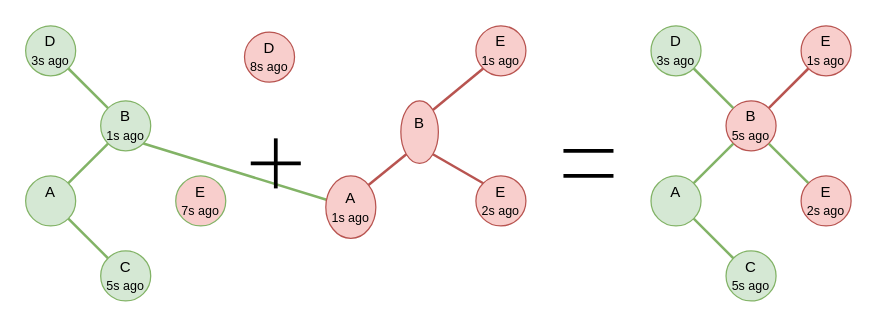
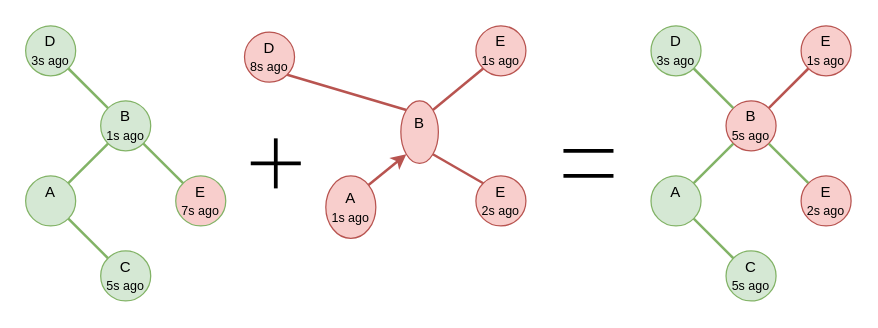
  <mxCell id="0" />
  <mxCell id="1" parent="0" />
  <mxCell id="2" value="&lt;div&gt;A&lt;/div&gt;&lt;font style=&quot;font-size: 10px&quot;&gt;&lt;br&gt;&lt;/font&gt;" style="ellipse;whiteSpace=wrap;html=1;aspect=fixed;fillColor=#d5e8d4;strokeColor=#82b366;" vertex="1" parent="1"><mxGeometry x="20" y="140" width="40" height="40" as="geometry" /></mxCell>
  <mxCell id="3" value="&lt;div&gt;C&lt;/div&gt;&lt;div&gt;&lt;font style=&quot;font-size: 10px&quot;&gt;5s ago&lt;/font&gt;&lt;/div&gt;" style="ellipse;whiteSpace=wrap;html=1;aspect=fixed;fillColor=#d5e8d4;strokeColor=#82b366;" vertex="1" parent="1"><mxGeometry x="80" y="200" width="40" height="40" as="geometry" /></mxCell>
  <mxCell id="4" value="B&lt;br&gt;&lt;div&gt;&lt;font style=&quot;font-size: 10px&quot;&gt;1s ago&lt;/font&gt;&lt;/div&gt;" style="ellipse;whiteSpace=wrap;html=1;aspect=fixed;fillColor=#d5e8d4;strokeColor=#82b366;" vertex="1" parent="1"><mxGeometry x="80" y="80" width="40" height="40" as="geometry" /></mxCell>
  <mxCell id="5" value="&lt;div&gt;D&lt;/div&gt;&lt;div&gt;&lt;font style=&quot;font-size: 10px&quot;&gt;3s ago&lt;/font&gt;&lt;/div&gt;" style="ellipse;whiteSpace=wrap;html=1;aspect=fixed;fillColor=#d5e8d4;strokeColor=#82b366;" vertex="1" parent="1"><mxGeometry x="20" y="20" width="40" height="40" as="geometry" /></mxCell>
  <mxCell id="6" value="&lt;div&gt;E&lt;/div&gt;&lt;div&gt;&lt;font style=&quot;font-size: 10px&quot;&gt;1s ago&lt;/font&gt;&lt;/div&gt;" style="ellipse;whiteSpace=wrap;html=1;aspect=fixed;fillColor=#f8cecc;strokeColor=#b85450;" vertex="1" parent="1"><mxGeometry x="380" y="20" width="40" height="40" as="geometry" /></mxCell>
  <mxCell id="7" value="&lt;div&gt;E&lt;/div&gt;&lt;div&gt;&lt;font style=&quot;font-size: 10px&quot;&gt;7s ago&lt;/font&gt;&lt;/div&gt;" style="ellipse;whiteSpace=wrap;html=1;aspect=fixed;fillColor=#f8cecc;strokeColor=#82b366;" vertex="1" parent="1"><mxGeometry x="140" y="140" width="40" height="40" as="geometry" /></mxCell>
  <mxCell id="8" value="" style="endArrow=none;html=1;rounded=0;exitX=1;exitY=0;exitDx=0;exitDy=0;entryX=0;entryY=1;entryDx=0;entryDy=0;strokeWidth=2;fillColor=#d5e8d4;strokeColor=#82b366;" edge="1" parent="1" source="2" target="4"><mxGeometry width="50" height="50" relative="1" as="geometry"><mxPoint x="180" y="270" as="sourcePoint" /><mxPoint x="230" y="220" as="targetPoint" /></mxGeometry></mxCell>
  <mxCell id="9" value="" style="endArrow=none;html=1;rounded=0;exitX=1;exitY=1;exitDx=0;exitDy=0;entryX=0;entryY=0;entryDx=0;entryDy=0;strokeWidth=2;fillColor=#d5e8d4;strokeColor=#82b366;" edge="1" parent="1" source="2" target="3"><mxGeometry width="50" height="50" relative="1" as="geometry"><mxPoint x="190" y="280" as="sourcePoint" /><mxPoint x="240" y="230" as="targetPoint" /></mxGeometry></mxCell>
- <mxCell id="10" value="" style="endArrow=none;html=1;rounded=0;exitX=1;exitY=1;exitDx=0;exitDy=0;strokeWidth=2;fillColor=#d5e8d4;strokeColor=#82b366;" edge="1" parent="1" source="4" target="13"><mxGeometry width="50" height="50" relative="1" as="geometry"><mxPoint x="200" y="290" as="sourcePoint" /><mxPoint x="250" y="240" as="targetPoint" /></mxGeometry></mxCell>
+ <mxCell id="10" value="" style="endArrow=none;html=1;rounded=0;exitX=1;exitY=1;exitDx=0;exitDy=0;entryX=0;entryY=0;entryDx=0;entryDy=0;strokeWidth=2;fillColor=#d5e8d4;strokeColor=#82b366;" edge="1" parent="1" source="4" target="7"><mxGeometry width="50" height="50" relative="1" as="geometry"><mxPoint x="200" y="290" as="sourcePoint" /><mxPoint x="250" y="240" as="targetPoint" /></mxGeometry></mxCell>
  <mxCell id="11" value="" style="endArrow=none;html=1;rounded=0;exitX=0;exitY=0;exitDx=0;exitDy=0;entryX=1;entryY=1;entryDx=0;entryDy=0;strokeWidth=2;fillColor=#d5e8d4;strokeColor=#82b366;" edge="1" parent="1" source="4" target="5"><mxGeometry width="50" height="50" relative="1" as="geometry"><mxPoint x="210" y="300" as="sourcePoint" /><mxPoint x="260" y="250" as="targetPoint" /></mxGeometry></mxCell>
  <mxCell id="12" value="" style="endArrow=none;html=1;rounded=0;exitX=1;exitY=0;exitDx=0;exitDy=0;entryX=0;entryY=1;entryDx=0;entryDy=0;strokeWidth=2;fillColor=#f8cecc;strokeColor=#b85450;" edge="1" parent="1" source="14" target="6"><mxGeometry width="50" height="50" relative="1" as="geometry"><mxPoint x="260" y="310" as="sourcePoint" /><mxPoint x="310" y="260" as="targetPoint" /></mxGeometry></mxCell>
  <mxCell id="13" value="&lt;div&gt;A&lt;/div&gt;&lt;font style=&quot;font-size: 10px&quot;&gt;1s ago&lt;/font&gt;" style="ellipse;whiteSpace=wrap;html=1;aspect=fixed;fillColor=#f8cecc;strokeColor=#b85450;" vertex="1" parent="1"><mxGeometry x="260" y="140" width="40" height="50" as="geometry" /></mxCell>
  <mxCell id="14" value="B&lt;br&gt;&lt;div&gt;&lt;font style=&quot;font-size: 10px&quot;&gt;&lt;br&gt;&lt;/font&gt;&lt;/div&gt;" style="ellipse;whiteSpace=wrap;html=1;aspect=fixed;fillColor=#f8cecc;strokeColor=#b85450;" vertex="1" parent="1"><mxGeometry x="320" y="80" width="30" height="50" as="geometry" /></mxCell>
  <mxCell id="15" value="&lt;div&gt;D&lt;/div&gt;&lt;div&gt;&lt;font style=&quot;font-size: 10px&quot;&gt;8s ago&lt;/font&gt;&lt;/div&gt;" style="ellipse;whiteSpace=wrap;html=1;aspect=fixed;fillColor=#f8cecc;strokeColor=#b85450;" vertex="1" parent="1"><mxGeometry x="195" y="25" width="40" height="40" as="geometry" /></mxCell>
  <mxCell id="16" value="&lt;div&gt;E&lt;br&gt;&lt;/div&gt;&lt;font style=&quot;font-size: 10px&quot;&gt;2s ago&lt;/font&gt;" style="ellipse;whiteSpace=wrap;html=1;aspect=fixed;fillColor=#f8cecc;strokeColor=#b85450;" vertex="1" parent="1"><mxGeometry x="380" y="140" width="40" height="40" as="geometry" /></mxCell>
- <mxCell id="17" value="" style="endArrow=none;html=1;rounded=0;exitX=1;exitY=0;exitDx=0;exitDy=0;entryX=0;entryY=1;entryDx=0;entryDy=0;strokeWidth=2;fillColor=#f8cecc;strokeColor=#b85450;" edge="1" parent="1" source="13" target="14"><mxGeometry width="50" height="50" relative="1" as="geometry"><mxPoint x="420" y="270" as="sourcePoint" /><mxPoint x="470" y="220" as="targetPoint" /></mxGeometry></mxCell>
+ <mxCell id="17" value="" style="endArrow=classic;html=1;rounded=0;exitX=1;exitY=0;exitDx=0;exitDy=0;entryX=0;entryY=1;entryDx=0;entryDy=0;strokeWidth=2;fillColor=#f8cecc;strokeColor=#b85450;" edge="1" parent="1" source="13" target="14"><mxGeometry width="50" height="50" relative="1" as="geometry"><mxPoint x="420" y="270" as="sourcePoint" /><mxPoint x="470" y="220" as="targetPoint" /></mxGeometry></mxCell>
  <mxCell id="18" value="" style="endArrow=none;html=1;rounded=0;exitX=1;exitY=1;exitDx=0;exitDy=0;entryX=0;entryY=0;entryDx=0;entryDy=0;strokeWidth=2;fillColor=#f8cecc;strokeColor=#b85450;" edge="1" parent="1" source="14" target="16"><mxGeometry width="50" height="50" relative="1" as="geometry"><mxPoint x="440" y="290" as="sourcePoint" /><mxPoint x="490" y="240" as="targetPoint" /></mxGeometry></mxCell>
+ <mxCell id="19" value="" style="endArrow=none;html=1;rounded=0;exitX=0;exitY=0;exitDx=0;exitDy=0;entryX=1;entryY=1;entryDx=0;entryDy=0;strokeWidth=2;fillColor=#f8cecc;strokeColor=#b85450;" edge="1" parent="1" source="14" target="15"><mxGeometry width="50" height="50" relative="1" as="geometry"><mxPoint x="450" y="300" as="sourcePoint" /><mxPoint x="500" y="250" as="targetPoint" /></mxGeometry></mxCell>
  <mxCell id="20" value="" style="endArrow=none;html=1;rounded=0;fontSize=10;strokeWidth=3;" edge="1" parent="1"><mxGeometry width="50" height="50" relative="1" as="geometry"><mxPoint x="200" y="130" as="sourcePoint" /><mxPoint x="240" y="130" as="targetPoint" /></mxGeometry></mxCell>
  <mxCell id="21" value="" style="endArrow=none;html=1;rounded=0;fontSize=10;strokeWidth=3;" edge="1" parent="1"><mxGeometry width="50" height="50" relative="1" as="geometry"><mxPoint x="220" y="110" as="sourcePoint" /><mxPoint x="220" y="150" as="targetPoint" /></mxGeometry></mxCell>
  <mxCell id="22" value="" style="endArrow=none;html=1;rounded=0;fontSize=10;strokeWidth=3;" edge="1" parent="1"><mxGeometry width="50" height="50" relative="1" as="geometry"><mxPoint x="450" y="120" as="sourcePoint" /><mxPoint x="490" y="120" as="targetPoint" /></mxGeometry></mxCell>
  <mxCell id="23" value="" style="endArrow=none;html=1;rounded=0;fontSize=10;strokeWidth=3;" edge="1" parent="1"><mxGeometry width="50" height="50" relative="1" as="geometry"><mxPoint x="490" y="140" as="sourcePoint" /><mxPoint x="450" y="140" as="targetPoint" /></mxGeometry></mxCell>
  <mxCell id="24" value="&lt;div&gt;A&lt;/div&gt;&lt;font style=&quot;font-size: 10px&quot;&gt;&lt;br&gt;&lt;/font&gt;" style="ellipse;whiteSpace=wrap;html=1;aspect=fixed;fillColor=#d5e8d4;strokeColor=#82b366;" vertex="1" parent="1"><mxGeometry x="520" y="140" width="40" height="40" as="geometry" /></mxCell>
  <mxCell id="25" value="&lt;div&gt;C&lt;/div&gt;&lt;div&gt;&lt;font style=&quot;font-size: 10px&quot;&gt;5s ago&lt;/font&gt;&lt;/div&gt;" style="ellipse;whiteSpace=wrap;html=1;aspect=fixed;fillColor=#d5e8d4;strokeColor=#82b366;" vertex="1" parent="1"><mxGeometry x="580" y="200" width="40" height="40" as="geometry" /></mxCell>
  <mxCell id="26" value="B&lt;br&gt;&lt;div&gt;&lt;font style=&quot;font-size: 10px&quot;&gt;5s ago&lt;/font&gt;&lt;/div&gt;" style="ellipse;whiteSpace=wrap;html=1;aspect=fixed;fillColor=#f8cecc;strokeColor=#b85450;" vertex="1" parent="1"><mxGeometry x="580" y="80" width="40" height="40" as="geometry" /></mxCell>
  <mxCell id="27" value="&lt;div&gt;D&lt;/div&gt;&lt;div&gt;&lt;font style=&quot;font-size: 10px&quot;&gt;3s ago&lt;/font&gt;&lt;/div&gt;" style="ellipse;whiteSpace=wrap;html=1;aspect=fixed;fillColor=#d5e8d4;strokeColor=#82b366;" vertex="1" parent="1"><mxGeometry x="520" y="20" width="40" height="40" as="geometry" /></mxCell>
  <mxCell id="28" value="&lt;div&gt;E&lt;/div&gt;&lt;div&gt;&lt;font style=&quot;font-size: 10px&quot;&gt;2s ago&lt;/font&gt;&lt;/div&gt;" style="ellipse;whiteSpace=wrap;html=1;aspect=fixed;fillColor=#f8cecc;strokeColor=#b85450;" vertex="1" parent="1"><mxGeometry x="640" y="140" width="40" height="40" as="geometry" /></mxCell>
  <mxCell id="29" value="" style="endArrow=none;html=1;rounded=0;exitX=1;exitY=0;exitDx=0;exitDy=0;entryX=0;entryY=1;entryDx=0;entryDy=0;strokeWidth=2;fillColor=#d5e8d4;strokeColor=#82b366;" edge="1" parent="1" source="24" target="26"><mxGeometry width="50" height="50" relative="1" as="geometry"><mxPoint x="680" y="270" as="sourcePoint" /><mxPoint x="730" y="220" as="targetPoint" /></mxGeometry></mxCell>
  <mxCell id="30" value="" style="endArrow=none;html=1;rounded=0;exitX=1;exitY=1;exitDx=0;exitDy=0;entryX=0;entryY=0;entryDx=0;entryDy=0;strokeWidth=2;fillColor=#d5e8d4;strokeColor=#82b366;" edge="1" parent="1" source="24" target="25"><mxGeometry width="50" height="50" relative="1" as="geometry"><mxPoint x="690" y="280" as="sourcePoint" /><mxPoint x="740" y="230" as="targetPoint" /></mxGeometry></mxCell>
  <mxCell id="31" value="" style="endArrow=none;html=1;rounded=0;exitX=1;exitY=1;exitDx=0;exitDy=0;entryX=0;entryY=0;entryDx=0;entryDy=0;strokeWidth=2;fillColor=#d5e8d4;strokeColor=#82b366;" edge="1" parent="1" source="26" target="28"><mxGeometry width="50" height="50" relative="1" as="geometry"><mxPoint x="700" y="290" as="sourcePoint" /><mxPoint x="750" y="240" as="targetPoint" /></mxGeometry></mxCell>
  <mxCell id="32" value="" style="endArrow=none;html=1;rounded=0;exitX=0;exitY=0;exitDx=0;exitDy=0;entryX=1;entryY=1;entryDx=0;entryDy=0;strokeWidth=2;fillColor=#d5e8d4;strokeColor=#82b366;" edge="1" parent="1" source="26" target="27"><mxGeometry width="50" height="50" relative="1" as="geometry"><mxPoint x="710" y="300" as="sourcePoint" /><mxPoint x="760" y="250" as="targetPoint" /></mxGeometry></mxCell>
  <mxCell id="33" value="&lt;div&gt;E&lt;/div&gt;&lt;div&gt;&lt;font style=&quot;font-size: 10px&quot;&gt;1s ago&lt;/font&gt;&lt;/div&gt;" style="ellipse;whiteSpace=wrap;html=1;aspect=fixed;fillColor=#f8cecc;strokeColor=#b85450;" vertex="1" parent="1"><mxGeometry x="640" y="20" width="40" height="40" as="geometry" /></mxCell>
  <mxCell id="34" value="" style="endArrow=none;html=1;rounded=0;exitX=1;exitY=0;exitDx=0;exitDy=0;entryX=0;entryY=1;entryDx=0;entryDy=0;fillColor=#f8cecc;strokeColor=#b85450;strokeWidth=2;" edge="1" parent="1" target="33" source="26"><mxGeometry width="50" height="50" relative="1" as="geometry"><mxPoint x="614.142" y="85.858" as="sourcePoint" /><mxPoint x="570" y="260" as="targetPoint" /></mxGeometry></mxCell>
